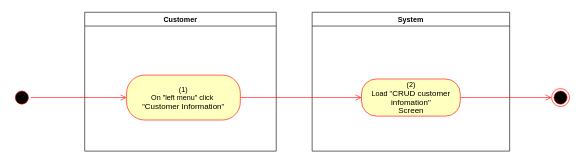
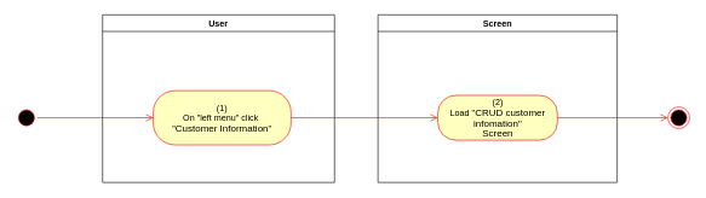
  <mxCell id="0" />
  <mxCell id="1" parent="0" />
- <mxCell id="2" value="Customer" style="swimlane;whiteSpace=wrap" vertex="1" parent="1"><mxGeometry x="140" y="20" width="320" height="232" as="geometry"><mxRectangle x="120" y="128" width="60" height="23" as="alternateBounds" /></mxGeometry></mxCell>
+ <mxCell id="2" value="User" style="swimlane;whiteSpace=wrap" vertex="1" parent="1"><mxGeometry x="140" y="20" width="320" height="232" as="geometry"><mxRectangle x="120" y="128" width="60" height="23" as="alternateBounds" /></mxGeometry></mxCell>
  <mxCell id="3" value="&lt;span&gt;(1)&lt;/span&gt;&lt;br style=&quot;padding: 0px ; margin: 0px&quot;&gt;&lt;span&gt;On &quot;left menu&quot; click&amp;nbsp;&lt;/span&gt;&lt;br style=&quot;padding: 0px ; margin: 0px&quot;&gt;&lt;span&gt;&quot;&lt;/span&gt;&lt;span lang=&quot;EN-GB&quot; style=&quot;font-size: 10.0pt ; line-height: 107% ; font-family: &amp;#34;arial&amp;#34; , sans-serif&quot;&gt;Customer Information&lt;/span&gt;&lt;span&gt;&quot;&lt;/span&gt;" style="rounded=1;whiteSpace=wrap;html=1;arcSize=40;fontColor=#000000;fillColor=#ffffc0;strokeColor=#ff0000;" vertex="1" parent="2"><mxGeometry x="70" y="105" width="190" height="75" as="geometry" /></mxCell>
- <mxCell id="4" value="System" style="swimlane;whiteSpace=wrap;startSize=23;" vertex="1" parent="1"><mxGeometry x="520" y="20" width="330" height="232" as="geometry" /></mxCell>
+ <mxCell id="4" value="Screen" style="swimlane;whiteSpace=wrap;startSize=23;" vertex="1" parent="1"><mxGeometry x="520" y="20" width="330" height="232" as="geometry" /></mxCell>
  <mxCell id="5" value="(2)&lt;br&gt;Load &quot;&lt;span lang=&quot;EN-GB&quot; style=&quot;font-size: 10pt ; line-height: 107% ; font-family: &amp;#34;arial&amp;#34; , sans-serif&quot;&gt;&lt;span lang=&quot;EN-GB&quot; style=&quot;font-size: 10.0pt ; line-height: 107% ; font-family: &amp;#34;arial&amp;#34; , sans-serif&quot;&gt;CRUD customer&lt;br/&gt;infomation&lt;/span&gt;&quot;&lt;br&gt;Screen&lt;br&gt;&lt;/span&gt;" style="rounded=1;whiteSpace=wrap;html=1;arcSize=40;fontColor=#000000;fillColor=#ffffc0;strokeColor=#ff0000;" vertex="1" parent="4"><mxGeometry x="82.5" y="111.5" width="165" height="62" as="geometry" /></mxCell>
  <mxCell id="6" value="" style="ellipse;html=1;shape=startState;fillColor=#000000;strokeColor=#ff0000;" vertex="1" parent="1"><mxGeometry x="20" y="147.5" width="30" height="30" as="geometry" /></mxCell>
  <mxCell id="7" value="" style="edgeStyle=orthogonalEdgeStyle;html=1;verticalAlign=bottom;endArrow=open;endSize=8;strokeColor=#ff0000;rounded=0;entryX=0;entryY=0.5;entryDx=0;entryDy=0;" edge="1" parent="1" source="6" target="3"><mxGeometry relative="1" as="geometry"><mxPoint x="200" y="145" as="targetPoint" /></mxGeometry></mxCell>
  <mxCell id="8" value="" style="edgeStyle=orthogonalEdgeStyle;html=1;verticalAlign=bottom;endArrow=open;endSize=8;strokeColor=#ff0000;rounded=0;entryX=0;entryY=0.5;entryDx=0;entryDy=0;" edge="1" parent="1" source="3" target="5"><mxGeometry relative="1" as="geometry"><mxPoint x="600" y="163" as="targetPoint" /></mxGeometry></mxCell>
  <mxCell id="9" value="" style="ellipse;html=1;shape=endState;fillColor=#000000;strokeColor=#ff0000;" vertex="1" parent="1"><mxGeometry x="920" y="147.5" width="30" height="30" as="geometry" /></mxCell>
  <mxCell id="10" value="" style="edgeStyle=orthogonalEdgeStyle;html=1;verticalAlign=bottom;endArrow=open;endSize=8;strokeColor=#ff0000;rounded=0;exitX=1;exitY=0.5;exitDx=0;exitDy=0;entryX=0;entryY=0.5;entryDx=0;entryDy=0;" edge="1" parent="1" source="5" target="9"><mxGeometry relative="1" as="geometry"><mxPoint x="820" y="652" as="targetPoint" /><mxPoint x="850" y="677" as="sourcePoint" /></mxGeometry></mxCell>
